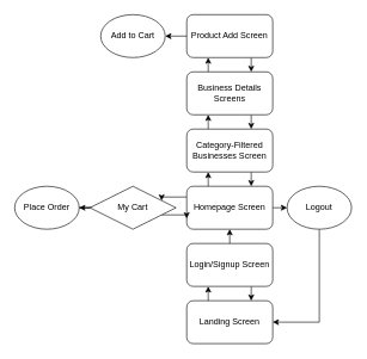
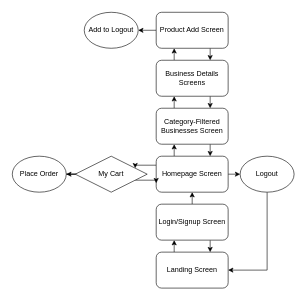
  <mxCell id="0" />
  <mxCell id="1" parent="0" />
  <mxCell id="2" style="edgeStyle=orthogonalEdgeStyle;rounded=0;orthogonalLoop=1;jettySize=auto;html=1;exitX=0.25;exitY=0;exitDx=0;exitDy=0;entryX=0.25;entryY=1;entryDx=0;entryDy=0;" edge="1" parent="1" source="3" target="6"><mxGeometry relative="1" as="geometry" /></mxCell>
  <mxCell id="3" value="Landing Screen" style="rounded=1;whiteSpace=wrap;html=1;" vertex="1" parent="1"><mxGeometry x="260" y="420" width="120" height="60" as="geometry" /></mxCell>
  <mxCell id="4" style="edgeStyle=orthogonalEdgeStyle;rounded=0;orthogonalLoop=1;jettySize=auto;html=1;exitX=0.5;exitY=0;exitDx=0;exitDy=0;entryX=0.5;entryY=1;entryDx=0;entryDy=0;" edge="1" parent="1" source="6" target="10"><mxGeometry relative="1" as="geometry" /></mxCell>
  <mxCell id="5" style="edgeStyle=orthogonalEdgeStyle;rounded=0;orthogonalLoop=1;jettySize=auto;html=1;exitX=0.75;exitY=1;exitDx=0;exitDy=0;entryX=0.75;entryY=0;entryDx=0;entryDy=0;" edge="1" parent="1" source="6" target="3"><mxGeometry relative="1" as="geometry" /></mxCell>
  <mxCell id="6" value="Login/Signup Screen" style="rounded=1;whiteSpace=wrap;html=1;" vertex="1" parent="1"><mxGeometry x="260" y="340" width="120" height="60" as="geometry" /></mxCell>
  <mxCell id="7" style="edgeStyle=orthogonalEdgeStyle;rounded=0;orthogonalLoop=1;jettySize=auto;html=1;exitX=0.25;exitY=0;exitDx=0;exitDy=0;entryX=0.25;entryY=1;entryDx=0;entryDy=0;" edge="1" parent="1" source="10" target="13"><mxGeometry relative="1" as="geometry" /></mxCell>
  <mxCell id="8" style="edgeStyle=orthogonalEdgeStyle;rounded=0;orthogonalLoop=1;jettySize=auto;html=1;exitX=1;exitY=0.5;exitDx=0;exitDy=0;entryX=0;entryY=0.5;entryDx=0;entryDy=0;" edge="1" parent="1" source="10" target="22"><mxGeometry relative="1" as="geometry" /></mxCell>
  <mxCell id="9" style="edgeStyle=orthogonalEdgeStyle;rounded=0;orthogonalLoop=1;jettySize=auto;html=1;exitX=0;exitY=0.25;exitDx=0;exitDy=0;entryX=1;entryY=0.25;entryDx=0;entryDy=0;" edge="1" parent="1" source="10" target="25"><mxGeometry relative="1" as="geometry" /></mxCell>
  <mxCell id="10" value="Homepage Screen" style="rounded=1;whiteSpace=wrap;html=1;" vertex="1" parent="1"><mxGeometry x="260" y="260" width="120" height="60" as="geometry" /></mxCell>
  <mxCell id="11" style="edgeStyle=orthogonalEdgeStyle;rounded=0;orthogonalLoop=1;jettySize=auto;html=1;exitX=0.25;exitY=0;exitDx=0;exitDy=0;entryX=0.25;entryY=1;entryDx=0;entryDy=0;" edge="1" parent="1" source="13" target="16"><mxGeometry relative="1" as="geometry" /></mxCell>
  <mxCell id="12" style="edgeStyle=orthogonalEdgeStyle;rounded=0;orthogonalLoop=1;jettySize=auto;html=1;exitX=0.75;exitY=1;exitDx=0;exitDy=0;entryX=0.75;entryY=0;entryDx=0;entryDy=0;" edge="1" parent="1" source="13" target="10"><mxGeometry relative="1" as="geometry" /></mxCell>
  <mxCell id="13" value="Category-Filtered Businesses Screen" style="rounded=1;whiteSpace=wrap;html=1;" vertex="1" parent="1"><mxGeometry x="260" y="180" width="120" height="60" as="geometry" /></mxCell>
  <mxCell id="14" style="edgeStyle=orthogonalEdgeStyle;rounded=0;orthogonalLoop=1;jettySize=auto;html=1;exitX=0.25;exitY=0;exitDx=0;exitDy=0;entryX=0.25;entryY=1;entryDx=0;entryDy=0;" edge="1" parent="1" source="16" target="19"><mxGeometry relative="1" as="geometry" /></mxCell>
  <mxCell id="15" style="edgeStyle=orthogonalEdgeStyle;rounded=0;orthogonalLoop=1;jettySize=auto;html=1;exitX=0.75;exitY=1;exitDx=0;exitDy=0;entryX=0.75;entryY=0;entryDx=0;entryDy=0;" edge="1" parent="1" source="16" target="13"><mxGeometry relative="1" as="geometry" /></mxCell>
  <mxCell id="16" value="Business Details Screens" style="rounded=1;whiteSpace=wrap;html=1;" vertex="1" parent="1"><mxGeometry x="260" y="100" width="120" height="60" as="geometry" /></mxCell>
  <mxCell id="17" style="edgeStyle=orthogonalEdgeStyle;rounded=0;orthogonalLoop=1;jettySize=auto;html=1;exitX=0;exitY=0.5;exitDx=0;exitDy=0;entryX=1;entryY=0.5;entryDx=0;entryDy=0;" edge="1" parent="1" source="19" target="20"><mxGeometry relative="1" as="geometry" /></mxCell>
  <mxCell id="18" style="edgeStyle=orthogonalEdgeStyle;rounded=0;orthogonalLoop=1;jettySize=auto;html=1;exitX=0.75;exitY=1;exitDx=0;exitDy=0;entryX=0.75;entryY=0;entryDx=0;entryDy=0;" edge="1" parent="1" source="19" target="16"><mxGeometry relative="1" as="geometry" /></mxCell>
  <mxCell id="19" value="Product Add Screen" style="rounded=1;whiteSpace=wrap;html=1;" vertex="1" parent="1"><mxGeometry x="260" y="20" width="120" height="60" as="geometry" /></mxCell>
- <mxCell id="20" value="Add to Cart" style="ellipse;whiteSpace=wrap;html=1;" vertex="1" parent="1"><mxGeometry x="140" y="20" width="90" height="60" as="geometry" /></mxCell>
+ <mxCell id="20" value="Add to Logout" style="ellipse;whiteSpace=wrap;html=1;" vertex="1" parent="1"><mxGeometry x="140" y="20" width="90" height="60" as="geometry" /></mxCell>
  <mxCell id="21" style="edgeStyle=orthogonalEdgeStyle;rounded=0;orthogonalLoop=1;jettySize=auto;html=1;exitX=0.5;exitY=1;exitDx=0;exitDy=0;entryX=1;entryY=0.5;entryDx=0;entryDy=0;" edge="1" parent="1" source="22" target="3"><mxGeometry relative="1" as="geometry" /></mxCell>
  <mxCell id="22" value="Logout" style="ellipse;whiteSpace=wrap;html=1;" vertex="1" parent="1"><mxGeometry x="400" y="260" width="90" height="60" as="geometry" /></mxCell>
  <mxCell id="23" style="edgeStyle=orthogonalEdgeStyle;rounded=0;orthogonalLoop=1;jettySize=auto;html=1;exitX=1;exitY=0.75;exitDx=0;exitDy=0;entryX=0;entryY=0.75;entryDx=0;entryDy=0;" edge="1" parent="1" source="25" target="10"><mxGeometry relative="1" as="geometry" /></mxCell>
  <mxCell id="24" style="edgeStyle=orthogonalEdgeStyle;rounded=0;orthogonalLoop=1;jettySize=auto;html=1;exitX=0;exitY=0.5;exitDx=0;exitDy=0;" edge="1" parent="1" source="25" target="26"><mxGeometry relative="1" as="geometry" /></mxCell>
  <mxCell id="25" value="My Cart" style="rhombus;whiteSpace=wrap;html=1;" vertex="1" parent="1"><mxGeometry x="125" y="260" width="120" height="60" as="geometry" /></mxCell>
  <mxCell id="26" value="Place Order" style="ellipse;whiteSpace=wrap;html=1;" vertex="1" parent="1"><mxGeometry x="20" y="260" width="90" height="60" as="geometry" /></mxCell>
